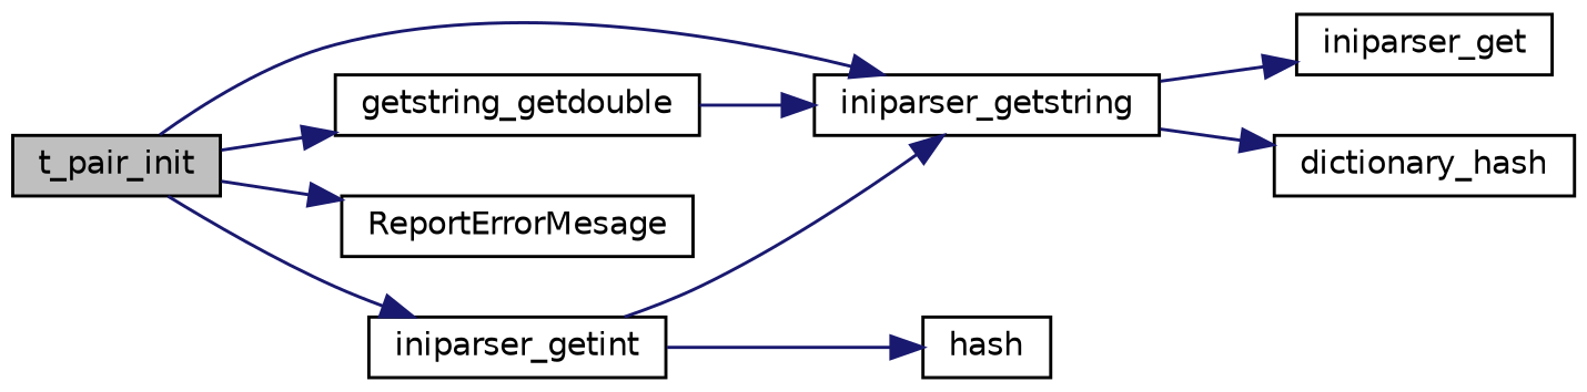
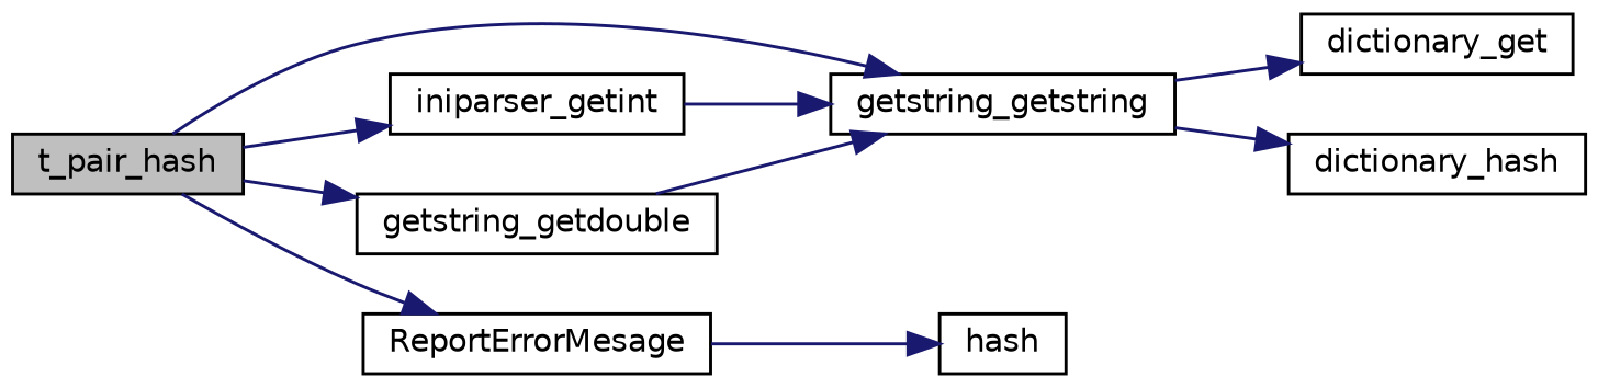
  digraph {
    rankdir=LR
    node [color=black fillcolor=white fontname=Helvetica fontsize=10 shape=record style=filled]
    edge [color=midnightblue fontname=Helvetica fontsize=10 labelfontname=Helvetica labelfontsize=10 style=solid]
-   n1 [fillcolor=grey75 fontcolor=black height=0.2 label=t_pair_init width=0.4]
-   n2 [height=0.2 label=iniparser_getstring width=0.4]
+   n1 [fillcolor=grey75 fontcolor=black height=0.2 label=t_pair_hash width=0.4]
+   n2 [height=0.2 label=getstring_getstring width=0.4]
    n3 [height=0.2 label=iniparser_getint width=0.4]
    n4 [height=0.2 label=ReportErrorMesage width=0.4]
    n5 [height=0.2 label=getstring_getdouble width=0.4]
-   n6 [height=0.2 label=iniparser_get width=0.4]
+   n6 [height=0.2 label=dictionary_get width=0.4]
    n7 [height=0.2 label=dictionary_hash width=0.4]
    n8 [height=0.2 label=hash width=0.4]
    n1 -> n2
    n1 -> n3
    n1 -> n4
    n1 -> n5
    n2 -> n6
    n2 -> n7
    n3 -> n2
-   n3 -> n8
+   n4 -> n8
    n5 -> n2
  }
